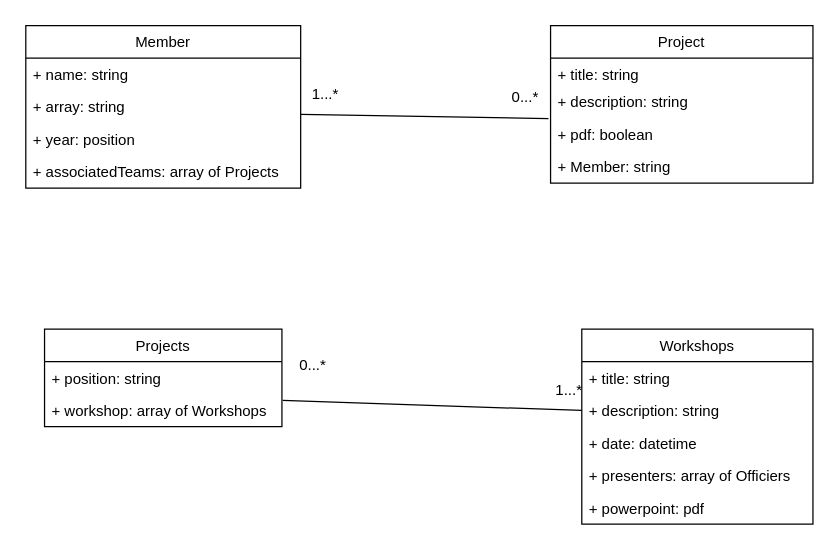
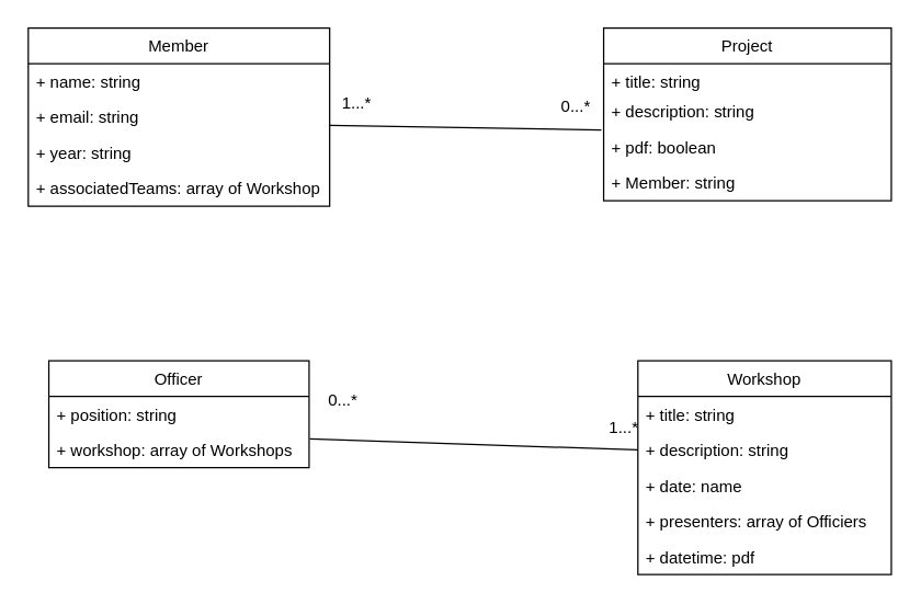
  <mxCell id="0" />
  <mxCell id="1" parent="0" />
  <mxCell id="2" value="Member" style="swimlane;fontStyle=0;childLayout=stackLayout;horizontal=1;startSize=26;fillColor=none;horizontalStack=0;resizeParent=1;resizeParentMax=0;resizeLast=0;collapsible=1;marginBottom=0;" vertex="1" parent="1"><mxGeometry x="20" y="20" width="220" height="130" as="geometry" /></mxCell>
  <mxCell id="3" value="+ name: string" style="text;strokeColor=none;fillColor=none;align=left;verticalAlign=top;spacingLeft=4;spacingRight=4;overflow=hidden;rotatable=0;points=[[0,0.5],[1,0.5]];portConstraint=eastwest;" vertex="1" parent="2"><mxGeometry y="26" width="220" height="26" as="geometry" /></mxCell>
- <mxCell id="4" value="+ array: string" style="text;strokeColor=none;fillColor=none;align=left;verticalAlign=top;spacingLeft=4;spacingRight=4;overflow=hidden;rotatable=0;points=[[0,0.5],[1,0.5]];portConstraint=eastwest;" vertex="1" parent="2"><mxGeometry y="52" width="220" height="26" as="geometry" /></mxCell>
- <mxCell id="5" value="+ year: position" style="text;strokeColor=none;fillColor=none;align=left;verticalAlign=top;spacingLeft=4;spacingRight=4;overflow=hidden;rotatable=0;points=[[0,0.5],[1,0.5]];portConstraint=eastwest;" vertex="1" parent="2"><mxGeometry y="78" width="220" height="26" as="geometry" /></mxCell>
- <mxCell id="6" value="+ associatedTeams: array of Projects" style="text;strokeColor=none;fillColor=none;align=left;verticalAlign=top;spacingLeft=4;spacingRight=4;overflow=hidden;rotatable=0;points=[[0,0.5],[1,0.5]];portConstraint=eastwest;" vertex="1" parent="2"><mxGeometry y="104" width="220" height="26" as="geometry" /></mxCell>
- <mxCell id="7" value="Projects" style="swimlane;fontStyle=0;childLayout=stackLayout;horizontal=1;startSize=26;fillColor=none;horizontalStack=0;resizeParent=1;resizeParentMax=0;resizeLast=0;collapsible=1;marginBottom=0;" vertex="1" parent="1"><mxGeometry x="35" y="263" width="190" height="78" as="geometry" /></mxCell>
+ <mxCell id="4" value="+ email: string" style="text;strokeColor=none;fillColor=none;align=left;verticalAlign=top;spacingLeft=4;spacingRight=4;overflow=hidden;rotatable=0;points=[[0,0.5],[1,0.5]];portConstraint=eastwest;" vertex="1" parent="2"><mxGeometry y="52" width="220" height="26" as="geometry" /></mxCell>
+ <mxCell id="5" value="+ year: string" style="text;strokeColor=none;fillColor=none;align=left;verticalAlign=top;spacingLeft=4;spacingRight=4;overflow=hidden;rotatable=0;points=[[0,0.5],[1,0.5]];portConstraint=eastwest;" vertex="1" parent="2"><mxGeometry y="78" width="220" height="26" as="geometry" /></mxCell>
+ <mxCell id="6" value="+ associatedTeams: array of Workshop" style="text;strokeColor=none;fillColor=none;align=left;verticalAlign=top;spacingLeft=4;spacingRight=4;overflow=hidden;rotatable=0;points=[[0,0.5],[1,0.5]];portConstraint=eastwest;" vertex="1" parent="2"><mxGeometry y="104" width="220" height="26" as="geometry" /></mxCell>
+ <mxCell id="7" value="Officer" style="swimlane;fontStyle=0;childLayout=stackLayout;horizontal=1;startSize=26;fillColor=none;horizontalStack=0;resizeParent=1;resizeParentMax=0;resizeLast=0;collapsible=1;marginBottom=0;" vertex="1" parent="1"><mxGeometry x="35" y="263" width="190" height="78" as="geometry" /></mxCell>
  <mxCell id="8" value="+ position: string" style="text;strokeColor=none;fillColor=none;align=left;verticalAlign=top;spacingLeft=4;spacingRight=4;overflow=hidden;rotatable=0;points=[[0,0.5],[1,0.5]];portConstraint=eastwest;" vertex="1" parent="7"><mxGeometry y="26" width="190" height="26" as="geometry" /></mxCell>
  <mxCell id="9" value="+ workshop: array of Workshops" style="text;strokeColor=none;fillColor=none;align=left;verticalAlign=top;spacingLeft=4;spacingRight=4;overflow=hidden;rotatable=0;points=[[0,0.5],[1,0.5]];portConstraint=eastwest;" vertex="1" parent="7"><mxGeometry y="52" width="190" height="26" as="geometry" /></mxCell>
  <mxCell id="10" value="Project" style="swimlane;fontStyle=0;childLayout=stackLayout;horizontal=1;startSize=26;fillColor=none;horizontalStack=0;resizeParent=1;resizeParentMax=0;resizeLast=0;collapsible=1;marginBottom=0;" vertex="1" parent="1"><mxGeometry x="440" y="20" width="210" height="126" as="geometry" /></mxCell>
  <mxCell id="11" value="+ title: string" style="text;strokeColor=none;fillColor=none;align=left;verticalAlign=top;spacingLeft=4;spacingRight=4;overflow=hidden;rotatable=0;points=[[0,0.5],[1,0.5]];portConstraint=eastwest;" vertex="1" parent="10"><mxGeometry y="26" width="210" height="22" as="geometry" /></mxCell>
  <mxCell id="12" value="+ description: string" style="text;strokeColor=none;fillColor=none;align=left;verticalAlign=top;spacingLeft=4;spacingRight=4;overflow=hidden;rotatable=0;points=[[0,0.5],[1,0.5]];portConstraint=eastwest;" vertex="1" parent="10"><mxGeometry y="48" width="210" height="26" as="geometry" /></mxCell>
  <mxCell id="13" value="+ pdf: boolean" style="text;strokeColor=none;fillColor=none;align=left;verticalAlign=top;spacingLeft=4;spacingRight=4;overflow=hidden;rotatable=0;points=[[0,0.5],[1,0.5]];portConstraint=eastwest;" vertex="1" parent="10"><mxGeometry y="74" width="210" height="26" as="geometry" /></mxCell>
  <mxCell id="14" value="+ Member: string" style="text;strokeColor=none;fillColor=none;align=left;verticalAlign=top;spacingLeft=4;spacingRight=4;overflow=hidden;rotatable=0;points=[[0,0.5],[1,0.5]];portConstraint=eastwest;" vertex="1" parent="10"><mxGeometry y="100" width="210" height="26" as="geometry" /></mxCell>
- <mxCell id="15" value="Workshops" style="swimlane;fontStyle=0;childLayout=stackLayout;horizontal=1;startSize=26;fillColor=none;horizontalStack=0;resizeParent=1;resizeParentMax=0;resizeLast=0;collapsible=1;marginBottom=0;" vertex="1" parent="1"><mxGeometry x="465" y="263" width="185" height="156" as="geometry" /></mxCell>
+ <mxCell id="15" value="Workshop" style="swimlane;fontStyle=0;childLayout=stackLayout;horizontal=1;startSize=26;fillColor=none;horizontalStack=0;resizeParent=1;resizeParentMax=0;resizeLast=0;collapsible=1;marginBottom=0;" vertex="1" parent="1"><mxGeometry x="465" y="263" width="185" height="156" as="geometry" /></mxCell>
  <mxCell id="16" value="+ title: string" style="text;strokeColor=none;fillColor=none;align=left;verticalAlign=top;spacingLeft=4;spacingRight=4;overflow=hidden;rotatable=0;points=[[0,0.5],[1,0.5]];portConstraint=eastwest;" vertex="1" parent="15"><mxGeometry y="26" width="185" height="26" as="geometry" /></mxCell>
  <mxCell id="17" value="+ description: string" style="text;strokeColor=none;fillColor=none;align=left;verticalAlign=top;spacingLeft=4;spacingRight=4;overflow=hidden;rotatable=0;points=[[0,0.5],[1,0.5]];portConstraint=eastwest;" vertex="1" parent="15"><mxGeometry y="52" width="185" height="26" as="geometry" /></mxCell>
- <mxCell id="18" value="+ date: datetime" style="text;strokeColor=none;fillColor=none;align=left;verticalAlign=top;spacingLeft=4;spacingRight=4;overflow=hidden;rotatable=0;points=[[0,0.5],[1,0.5]];portConstraint=eastwest;" vertex="1" parent="15"><mxGeometry y="78" width="185" height="26" as="geometry" /></mxCell>
+ <mxCell id="18" value="+ date: name" style="text;strokeColor=none;fillColor=none;align=left;verticalAlign=top;spacingLeft=4;spacingRight=4;overflow=hidden;rotatable=0;points=[[0,0.5],[1,0.5]];portConstraint=eastwest;" vertex="1" parent="15"><mxGeometry y="78" width="185" height="26" as="geometry" /></mxCell>
  <mxCell id="19" value="+ presenters: array of Officiers" style="text;strokeColor=none;fillColor=none;align=left;verticalAlign=top;spacingLeft=4;spacingRight=4;overflow=hidden;rotatable=0;points=[[0,0.5],[1,0.5]];portConstraint=eastwest;" vertex="1" parent="15"><mxGeometry y="104" width="185" height="26" as="geometry" /></mxCell>
- <mxCell id="20" value="+ powerpoint: pdf" style="text;strokeColor=none;fillColor=none;align=left;verticalAlign=top;spacingLeft=4;spacingRight=4;overflow=hidden;rotatable=0;points=[[0,0.5],[1,0.5]];portConstraint=eastwest;" vertex="1" parent="15"><mxGeometry y="130" width="185" height="26" as="geometry" /></mxCell>
+ <mxCell id="20" value="+ datetime: pdf" style="text;strokeColor=none;fillColor=none;align=left;verticalAlign=top;spacingLeft=4;spacingRight=4;overflow=hidden;rotatable=0;points=[[0,0.5],[1,0.5]];portConstraint=eastwest;" vertex="1" parent="15"><mxGeometry y="130" width="185" height="26" as="geometry" /></mxCell>
  <mxCell id="21" value="" style="endArrow=none;html=1;entryX=-0.008;entryY=0.015;entryDx=0;entryDy=0;entryPerimeter=0;" edge="1" parent="1" target="13"><mxGeometry width="50" height="50" relative="1" as="geometry"><mxPoint x="240" y="91" as="sourcePoint" /><mxPoint x="290" y="41" as="targetPoint" /></mxGeometry></mxCell>
  <mxCell id="22" value="" style="endArrow=none;html=1;entryX=0;entryY=0.5;entryDx=0;entryDy=0;exitX=1.003;exitY=1.192;exitDx=0;exitDy=0;exitPerimeter=0;" edge="1" parent="1" source="8" target="17"><mxGeometry width="50" height="50" relative="1" as="geometry"><mxPoint x="230" y="311" as="sourcePoint" /><mxPoint x="280" y="261" as="targetPoint" /></mxGeometry></mxCell>
  <mxCell id="23" value="1...*" style="text;html=1;strokeColor=none;fillColor=none;align=center;verticalAlign=middle;whiteSpace=wrap;rounded=0;" vertex="1" parent="1"><mxGeometry x="240" y="65" width="40" height="20" as="geometry" /></mxCell>
  <mxCell id="24" value="0...*" style="text;html=1;strokeColor=none;fillColor=none;align=center;verticalAlign=middle;whiteSpace=wrap;rounded=0;" vertex="1" parent="1"><mxGeometry x="400" y="68" width="40" height="20" as="geometry" /></mxCell>
  <mxCell id="25" value="1...*" style="text;html=1;strokeColor=none;fillColor=none;align=center;verticalAlign=middle;whiteSpace=wrap;rounded=0;" vertex="1" parent="1"><mxGeometry x="435" y="302" width="40" height="20" as="geometry" /></mxCell>
  <mxCell id="26" value="0...*" style="text;html=1;strokeColor=none;fillColor=none;align=center;verticalAlign=middle;whiteSpace=wrap;rounded=0;" vertex="1" parent="1"><mxGeometry x="230" y="282" width="40" height="20" as="geometry" /></mxCell>
